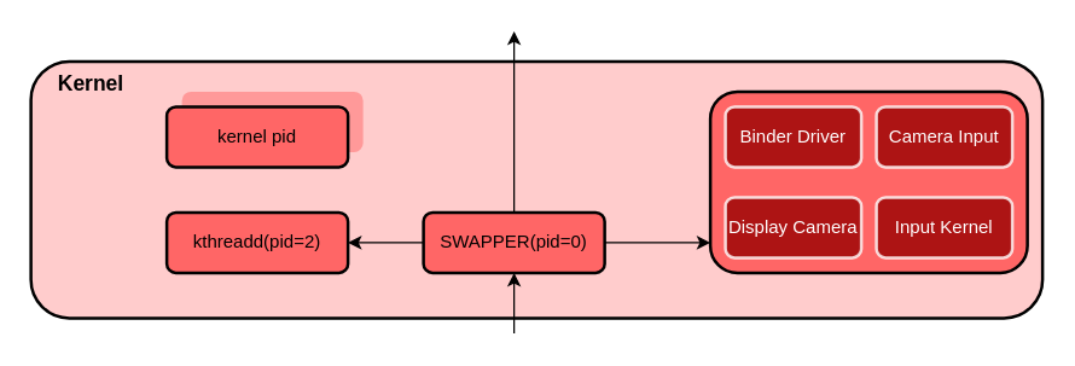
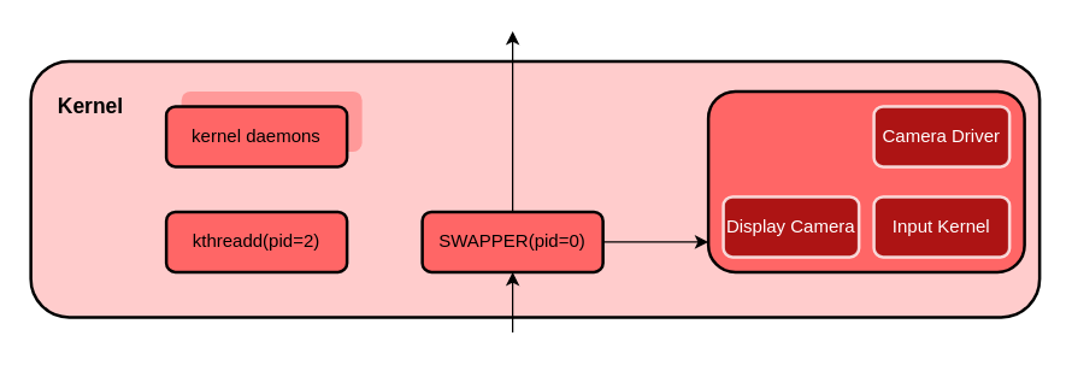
  <mxCell id="0" />
  <mxCell id="1" parent="0" />
  <mxCell id="2" value="" style="rounded=1;whiteSpace=wrap;html=1;strokeWidth=2;fillColor=#FFCCCC;" vertex="1" parent="1"><mxGeometry x="20" y="40" width="670" height="170" as="geometry" /></mxCell>
  <mxCell id="3" value="SWAPPER(pid=0)" style="rounded=1;whiteSpace=wrap;html=1;fillColor=light-dark(#FF6666,#512D2B);strokeColor=default;strokeWidth=2;" vertex="1" parent="1"><mxGeometry x="280" y="140" width="120" height="40" as="geometry" /></mxCell>
  <mxCell id="4" value="kthreadd(pid=2)" style="rounded=1;whiteSpace=wrap;html=1;fillColor=light-dark(#FF6666,#512D2B);strokeColor=default;strokeWidth=2;" vertex="1" parent="1"><mxGeometry x="110" y="140" width="120" height="40" as="geometry" /></mxCell>
  <mxCell id="5" value="" style="rounded=1;whiteSpace=wrap;html=1;fillColor=light-dark(#FF9999,#512D2B);strokeColor=none;" vertex="1" parent="1"><mxGeometry x="120" y="60" width="120" height="40" as="geometry" /></mxCell>
  <mxCell id="6" value="" style="rounded=1;whiteSpace=wrap;html=1;fillColor=light-dark(#FF6666,#512D2B);strokeColor=default;strokeWidth=2;" vertex="1" parent="1"><mxGeometry x="470" y="60" width="210" height="120" as="geometry" /></mxCell>
- <mxCell id="7" value="kernel pid" style="rounded=1;whiteSpace=wrap;html=1;fillColor=light-dark(#FF6666,#512D2B);strokeColor=default;strokeWidth=2;" vertex="1" parent="1"><mxGeometry x="110" y="70" width="120" height="40" as="geometry" /></mxCell>
- <mxCell id="8" value="Binder Driver" style="rounded=1;whiteSpace=wrap;html=1;fillColor=light-dark(#990000,#512D2B);strokeColor=#FFFFFF;fontColor=#FFFFFF;opacity=80;strokeWidth=2;" vertex="1" parent="1"><mxGeometry x="480" y="70" width="90" height="40" as="geometry" /></mxCell>
- <mxCell id="9" value="Camera Input" style="rounded=1;whiteSpace=wrap;html=1;fillColor=light-dark(#990000,#512D2B);strokeColor=#FFFFFF;fontColor=#FFFFFF;opacity=80;strokeWidth=2;" vertex="1" parent="1"><mxGeometry x="580" y="70" width="90" height="40" as="geometry" /></mxCell>
+ <mxCell id="7" value="kernel daemons" style="rounded=1;whiteSpace=wrap;html=1;fillColor=light-dark(#FF6666,#512D2B);strokeColor=default;strokeWidth=2;" vertex="1" parent="1"><mxGeometry x="110" y="70" width="120" height="40" as="geometry" /></mxCell>
+ <mxCell id="9" value="Camera Driver" style="rounded=1;whiteSpace=wrap;html=1;fillColor=light-dark(#990000,#512D2B);strokeColor=#FFFFFF;fontColor=#FFFFFF;opacity=80;strokeWidth=2;" vertex="1" parent="1"><mxGeometry x="580" y="70" width="90" height="40" as="geometry" /></mxCell>
  <mxCell id="10" value="Display Camera" style="rounded=1;whiteSpace=wrap;html=1;fillColor=light-dark(#990000,#512D2B);strokeColor=#FFFFFF;fontColor=#FFFFFF;opacity=80;strokeWidth=2;" vertex="1" parent="1"><mxGeometry x="480" y="130" width="90" height="40" as="geometry" /></mxCell>
  <mxCell id="11" value="Input Kernel" style="rounded=1;whiteSpace=wrap;html=1;fillColor=light-dark(#990000,#512D2B);strokeColor=#FFFFFF;fontColor=#FFFFFF;opacity=80;strokeWidth=2;" vertex="1" parent="1"><mxGeometry x="580" y="130" width="90" height="40" as="geometry" /></mxCell>
  <mxCell id="12" value="" style="endArrow=classic;html=1;entryX=0.5;entryY=1;entryDx=0;entryDy=0;" edge="1" parent="1" target="3"><mxGeometry width="50" height="50" relative="1" as="geometry"><mxPoint x="340" y="220" as="sourcePoint" /><mxPoint x="400" y="160" as="targetPoint" /></mxGeometry></mxCell>
- <mxCell id="13" value="" style="endArrow=classic;html=1;entryX=1;entryY=0.5;entryDx=0;entryDy=0;" edge="1" parent="1" source="3" target="4"><mxGeometry width="50" height="50" relative="1" as="geometry"><mxPoint x="350" y="250" as="sourcePoint" /><mxPoint x="350" y="190" as="targetPoint" /></mxGeometry></mxCell>
  <mxCell id="14" value="" style="endArrow=classic;html=1;exitX=1;exitY=0.5;exitDx=0;exitDy=0;" edge="1" parent="1" source="3"><mxGeometry width="50" height="50" relative="1" as="geometry"><mxPoint x="360" y="260" as="sourcePoint" /><mxPoint x="470" y="160" as="targetPoint" /></mxGeometry></mxCell>
  <mxCell id="15" value="" style="endArrow=classic;html=1;exitX=0.5;exitY=0;exitDx=0;exitDy=0;" edge="1" parent="1" source="3"><mxGeometry width="50" height="50" relative="1" as="geometry"><mxPoint x="350" y="230" as="sourcePoint" /><mxPoint x="340" y="20" as="targetPoint" /></mxGeometry></mxCell>
- <mxCell id="16" value="Kernel" style="text;html=1;align=center;verticalAlign=middle;whiteSpace=wrap;rounded=0;fontSize=14;fontStyle=1" vertex="1" parent="1"><mxGeometry x="30" y="40" width="60" height="30" as="geometry" /></mxCell>
+ <mxCell id="16" value="Kernel" style="text;html=1;align=center;verticalAlign=middle;whiteSpace=wrap;rounded=0;fontSize=14;fontStyle=1" vertex="1" parent="1"><mxGeometry x="30" y="55" width="60" height="30" as="geometry" /></mxCell>
